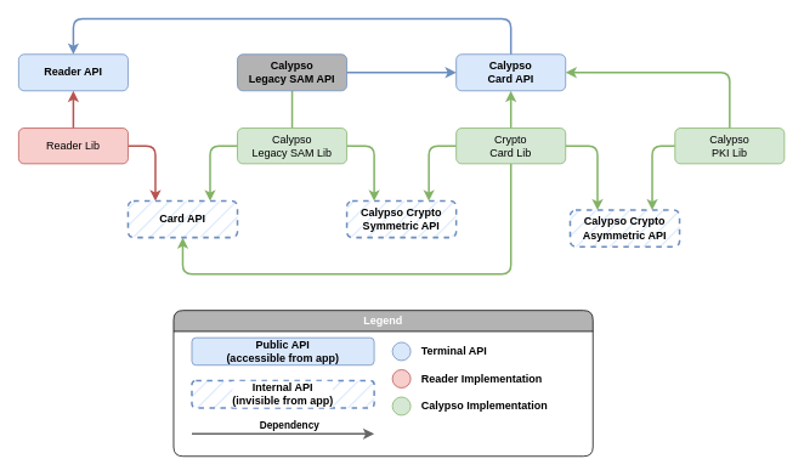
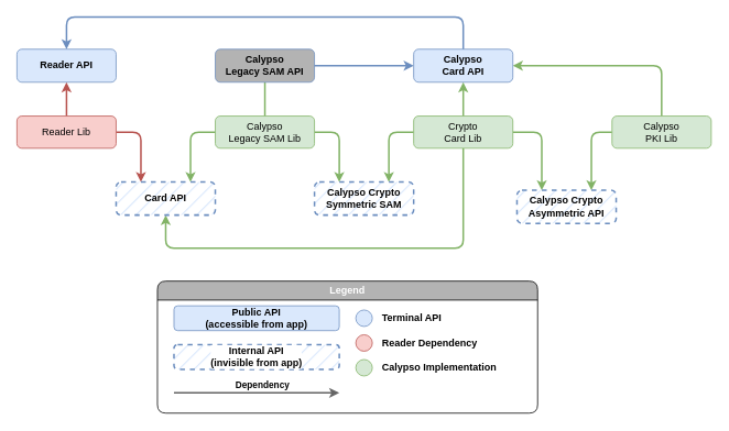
  <mxCell id="0" />
  <mxCell id="1" parent="0" />
  <mxCell id="2" style="edgeStyle=orthogonalEdgeStyle;orthogonalLoop=1;jettySize=auto;html=1;entryX=0.25;entryY=0;entryDx=0;entryDy=0;fillColor=#f8cecc;strokeColor=#b85450;strokeWidth=2;exitX=1;exitY=0.5;exitDx=0;exitDy=0;" parent="1" source="16" target="20" edge="1"><mxGeometry relative="1" as="geometry" /></mxCell>
  <mxCell id="3" style="edgeStyle=orthogonalEdgeStyle;orthogonalLoop=1;jettySize=auto;html=1;entryX=0.5;entryY=1;entryDx=0;entryDy=0;exitX=0.5;exitY=1;exitDx=0;exitDy=0;fillColor=#d5e8d4;strokeColor=#82b366;strokeWidth=2;" parent="1" source="17" target="20" edge="1"><mxGeometry relative="1" as="geometry"><Array as="points"><mxPoint x="560" y="300" /><mxPoint x="200" y="300" /></Array></mxGeometry></mxCell>
  <mxCell id="4" style="edgeStyle=orthogonalEdgeStyle;rounded=0;orthogonalLoop=1;jettySize=auto;html=1;entryX=0.5;entryY=1;entryDx=0;entryDy=0;exitX=0.5;exitY=0;exitDx=0;exitDy=0;fillColor=#f8cecc;strokeColor=#b85450;strokeWidth=2;" parent="1" source="16" target="13" edge="1"><mxGeometry relative="1" as="geometry" /></mxCell>
  <mxCell id="5" style="edgeStyle=orthogonalEdgeStyle;rounded=1;orthogonalLoop=1;jettySize=auto;html=1;entryX=0.5;entryY=1;entryDx=0;entryDy=0;fillColor=#d5e8d4;strokeColor=#82b366;strokeWidth=2;" parent="1" source="17" target="14" edge="1"><mxGeometry relative="1" as="geometry" /></mxCell>
  <mxCell id="6" style="edgeStyle=orthogonalEdgeStyle;rounded=1;orthogonalLoop=1;jettySize=auto;html=1;entryX=0.5;entryY=1;entryDx=0;entryDy=0;fillColor=#d5e8d4;strokeColor=#82b366;strokeWidth=2;exitX=0.5;exitY=0;exitDx=0;exitDy=0;endArrow=none;" parent="1" source="18" target="15" edge="1"><mxGeometry relative="1" as="geometry"><mxPoint x="77" y="131" as="sourcePoint" /><mxPoint x="-6" y="50" as="targetPoint" /></mxGeometry></mxCell>
  <mxCell id="7" style="edgeStyle=orthogonalEdgeStyle;rounded=1;orthogonalLoop=1;jettySize=auto;html=1;entryX=0.25;entryY=0;entryDx=0;entryDy=0;fillColor=#d5e8d4;strokeColor=#82b366;strokeWidth=2;exitX=1;exitY=0.5;exitDx=0;exitDy=0;" parent="1" source="18" target="21" edge="1"><mxGeometry relative="1" as="geometry"><mxPoint x="241" y="131" as="sourcePoint" /><mxPoint x="157" y="50" as="targetPoint" /></mxGeometry></mxCell>
  <mxCell id="8" style="edgeStyle=orthogonalEdgeStyle;orthogonalLoop=1;jettySize=auto;html=1;entryX=0.75;entryY=0;entryDx=0;entryDy=0;exitX=0;exitY=0.5;exitDx=0;exitDy=0;fillColor=#d5e8d4;strokeColor=#82b366;strokeWidth=2;" parent="1" source="17" target="21" edge="1"><mxGeometry relative="1" as="geometry"><mxPoint x="23" y="191" as="sourcePoint" /><mxPoint x="510" y="240" as="targetPoint" /></mxGeometry></mxCell>
  <mxCell id="9" style="edgeStyle=orthogonalEdgeStyle;rounded=1;orthogonalLoop=1;jettySize=auto;html=1;entryX=1;entryY=0.5;entryDx=0;entryDy=0;fillColor=#d5e8d4;strokeColor=#82b366;strokeWidth=2;exitX=0.5;exitY=0;exitDx=0;exitDy=0;" parent="1" source="19" target="14" edge="1"><mxGeometry relative="1" as="geometry"><mxPoint x="401" y="131" as="sourcePoint" /><mxPoint x="800" y="99" as="targetPoint" /></mxGeometry></mxCell>
  <mxCell id="10" style="edgeStyle=orthogonalEdgeStyle;rounded=1;orthogonalLoop=1;jettySize=auto;html=1;entryX=0.75;entryY=0;entryDx=0;entryDy=0;fillColor=#d5e8d4;strokeColor=#82b366;strokeWidth=2;exitX=0;exitY=0.5;exitDx=0;exitDy=0;" parent="1" source="19" target="22" edge="1"><mxGeometry relative="1" as="geometry"><mxPoint x="401" y="191" as="sourcePoint" /><mxPoint x="770" y="240" as="targetPoint" /></mxGeometry></mxCell>
  <mxCell id="11" style="edgeStyle=orthogonalEdgeStyle;orthogonalLoop=1;jettySize=auto;html=1;entryX=0.25;entryY=0;entryDx=0;entryDy=0;exitX=1;exitY=0.5;exitDx=0;exitDy=0;fillColor=#d5e8d4;strokeColor=#82b366;strokeWidth=2;jumpStyle=arc;" parent="1" source="17" target="22" edge="1"><mxGeometry relative="1" as="geometry"><mxPoint x="63" y="310" as="sourcePoint" /><mxPoint x="107" y="419" as="targetPoint" /></mxGeometry></mxCell>
  <mxCell id="12" style="edgeStyle=orthogonalEdgeStyle;rounded=1;orthogonalLoop=1;jettySize=auto;html=1;entryX=0.75;entryY=0;entryDx=0;entryDy=0;fillColor=#d5e8d4;strokeColor=#82b366;strokeWidth=2;exitX=0;exitY=0.5;exitDx=0;exitDy=0;jumpStyle=arc;" parent="1" source="18" target="20" edge="1"><mxGeometry relative="1" as="geometry"><mxPoint x="-210" y="390" as="sourcePoint" /><mxPoint x="-210" y="549" as="targetPoint" /></mxGeometry></mxCell>
  <mxCell id="13" value="Reader API" style="rounded=1;whiteSpace=wrap;html=1;fillColor=#dae8fc;strokeColor=#6c8ebf;fontStyle=1" parent="1" vertex="1"><mxGeometry y="59" width="120" height="40" as="geometry" x="20" /></mxCell>
  <mxCell id="14" value="Calypso&lt;br&gt;Card API" style="rounded=1;whiteSpace=wrap;html=1;fillColor=#dae8fc;strokeColor=#6c8ebf;fontStyle=1" parent="1" vertex="1"><mxGeometry x="500" y="59" width="120" height="40" as="geometry" /></mxCell>
  <mxCell id="15" value="Calypso&lt;br&gt;Legacy SAM API" style="rounded=1;whiteSpace=wrap;html=1;fillColor=#b3b3b3;strokeColor=#6c8ebf;fontStyle=1;" parent="1" vertex="1"><mxGeometry x="260" y="59" width="120" height="40" as="geometry" /></mxCell>
  <mxCell id="16" value="Reader Lib" style="rounded=1;whiteSpace=wrap;html=1;fillColor=#f8cecc;strokeColor=#b85450;" parent="1" vertex="1"><mxGeometry y="140" width="120" height="39" as="geometry" x="20" /></mxCell>
  <mxCell id="17" value="Crypto&lt;br&gt;Card Lib" style="rounded=1;whiteSpace=wrap;html=1;fillColor=#d5e8d4;strokeColor=#82b366;" parent="1" vertex="1"><mxGeometry x="500" y="140" width="120" height="39" as="geometry" /></mxCell>
  <mxCell id="18" value="Calypso&lt;br&gt;Legacy SAM Lib" style="rounded=1;whiteSpace=wrap;html=1;fillColor=#d5e8d4;strokeColor=#82b366;" parent="1" vertex="1"><mxGeometry x="260" y="140" width="120" height="39" as="geometry" /></mxCell>
  <mxCell id="19" value="Calypso&lt;br&gt;PKI Lib" style="rounded=1;whiteSpace=wrap;html=1;fillColor=#d5e8d4;strokeColor=#82b366;" parent="1" vertex="1"><mxGeometry x="740" y="140" width="120" height="39" as="geometry" /></mxCell>
  <mxCell id="20" value="Card API" style="rounded=1;whiteSpace=wrap;html=1;fillColor=#dae8fc;strokeColor=#6c8ebf;fontStyle=1;dashed=1;strokeWidth=2;fillStyle=hatch;" parent="1" vertex="1"><mxGeometry x="140" y="220" width="120" height="40" as="geometry" /></mxCell>
- <mxCell id="21" value="Calypso Crypto Symmetric API" style="rounded=1;whiteSpace=wrap;html=1;fillColor=#dae8fc;strokeColor=#6c8ebf;fontStyle=1;dashed=1;strokeWidth=2;fillStyle=hatch;" parent="1" vertex="1"><mxGeometry x="380" y="220" width="120" height="40" as="geometry" /></mxCell>
+ <mxCell id="21" value="Calypso Crypto Symmetric SAM" style="rounded=1;whiteSpace=wrap;html=1;fillColor=#dae8fc;strokeColor=#6c8ebf;fontStyle=1;dashed=1;strokeWidth=2;fillStyle=hatch;" parent="1" vertex="1"><mxGeometry x="380" y="220" width="120" height="40" as="geometry" /></mxCell>
  <mxCell id="22" value="Calypso Crypto Asymmetric API" style="rounded=1;whiteSpace=wrap;html=1;fillColor=#dae8fc;strokeColor=#6c8ebf;fontStyle=1;dashed=1;strokeWidth=2;fillStyle=hatch;" parent="1" vertex="1"><mxGeometry x="625" y="230" width="120" height="40" as="geometry" /></mxCell>
  <mxCell id="23" style="edgeStyle=orthogonalEdgeStyle;orthogonalLoop=1;jettySize=auto;html=1;entryX=0.5;entryY=0;entryDx=0;entryDy=0;fillColor=#dae8fc;strokeColor=#6c8ebf;strokeWidth=2;exitX=0.5;exitY=0;exitDx=0;exitDy=0;" parent="1" source="14" target="13" edge="1"><mxGeometry relative="1" as="geometry"><Array as="points"><mxPoint x="560" y="20" /><mxPoint x="80" y="20" /></Array></mxGeometry></mxCell>
  <mxCell id="24" style="edgeStyle=orthogonalEdgeStyle;rounded=1;orthogonalLoop=1;jettySize=auto;html=1;exitX=1;exitY=0.5;exitDx=0;exitDy=0;entryX=0;entryY=0.5;entryDx=0;entryDy=0;fillColor=#dae8fc;strokeColor=#6c8ebf;strokeWidth=2;" parent="1" source="15" target="14" edge="1"><mxGeometry relative="1" as="geometry" /></mxCell>
  <mxCell id="25" value="Legend" style="swimlane;whiteSpace=wrap;html=1;shadow=0;glass=0;labelBackgroundColor=#B3B3B3;fillStyle=auto;strokeWidth=1;fillColor=#B3B3B3;gradientColor=none;rounded=1;swimlaneFillColor=none;swimlaneLine=1;fontColor=#FFFFFF;" parent="1" vertex="1"><mxGeometry x="190" y="340" width="460" height="160" as="geometry"><mxRectangle x="40" y="680" width="80" height="30" as="alternateBounds" /></mxGeometry></mxCell>
  <mxCell id="26" value="" style="endArrow=classic;html=1;strokeWidth=2;curved=1;strokeColor=#666666;" parent="25" edge="1"><mxGeometry width="50" height="50" relative="1" as="geometry"><mxPoint x="20" y="135.5" as="sourcePoint" /><mxPoint x="220" y="135.5" as="targetPoint" /></mxGeometry></mxCell>
  <mxCell id="27" value="&amp;nbsp;Dependency&amp;nbsp;" style="edgeLabel;html=1;align=center;verticalAlign=middle;resizable=0;points=[];fontStyle=1" parent="26" vertex="1" connectable="0"><mxGeometry x="-0.095" y="1" relative="1" as="geometry"><mxPoint x="15" y="-9" as="offset" /></mxGeometry></mxCell>
  <mxCell id="28" value="Public API&lt;br&gt;(accessible from app)" style="rounded=1;whiteSpace=wrap;html=1;fillColor=#dae8fc;strokeColor=#6c8ebf;fontStyle=1;strokeWidth=1;fillStyle=auto;labelBackgroundColor=none;" parent="25" vertex="1"><mxGeometry x="20" y="30" width="200" height="30" as="geometry" /></mxCell>
  <mxCell id="29" value="Internal API&lt;br&gt;(invisible from app)" style="rounded=1;whiteSpace=wrap;html=1;fillColor=#dae8fc;strokeColor=#6c8ebf;fontStyle=1;strokeWidth=2;fillStyle=hatch;dashed=1;labelBackgroundColor=default;" parent="25" vertex="1"><mxGeometry x="20" y="77" width="200" height="30" as="geometry" /></mxCell>
  <mxCell id="30" value="" style="ellipse;whiteSpace=wrap;html=1;aspect=fixed;fillColor=#dae8fc;strokeColor=#6c8ebf;strokeWidth=1;" parent="25" vertex="1"><mxGeometry x="240" y="35" width="20" height="20" as="geometry" /></mxCell>
  <mxCell id="31" value="Terminal API" style="text;html=1;strokeColor=none;fillColor=none;align=left;verticalAlign=middle;whiteSpace=wrap;rounded=0;strokeWidth=1;fontStyle=1" parent="25" vertex="1"><mxGeometry x="270" y="30" width="180" height="30" as="geometry" /></mxCell>
  <mxCell id="32" value="" style="ellipse;whiteSpace=wrap;html=1;aspect=fixed;fillColor=#f8cecc;strokeColor=#b85450;strokeWidth=1;" parent="25" vertex="1"><mxGeometry x="240" y="65" width="20" height="20" as="geometry" /></mxCell>
- <mxCell id="33" value="Reader Implementation" style="text;html=1;strokeColor=none;fillColor=none;align=left;verticalAlign=middle;whiteSpace=wrap;rounded=0;strokeWidth=1;fontStyle=1" parent="25" vertex="1"><mxGeometry x="270" y="60" width="180" height="30" as="geometry" /></mxCell>
+ <mxCell id="33" value="Reader Dependency" style="text;html=1;strokeColor=none;fillColor=none;align=left;verticalAlign=middle;whiteSpace=wrap;rounded=0;strokeWidth=1;fontStyle=1" parent="25" vertex="1"><mxGeometry x="270" y="60" width="180" height="30" as="geometry" /></mxCell>
  <mxCell id="34" value="" style="ellipse;whiteSpace=wrap;html=1;aspect=fixed;fillColor=#d5e8d4;strokeColor=#82b366;strokeWidth=1;" parent="25" vertex="1"><mxGeometry x="240" y="95" width="20" height="20" as="geometry" /></mxCell>
  <mxCell id="35" value="Calypso Implementation" style="text;html=1;strokeColor=none;fillColor=none;align=left;verticalAlign=middle;whiteSpace=wrap;rounded=0;strokeWidth=1;fontStyle=1" parent="25" vertex="1"><mxGeometry x="270" y="90" width="180" height="30" as="geometry" /></mxCell>
